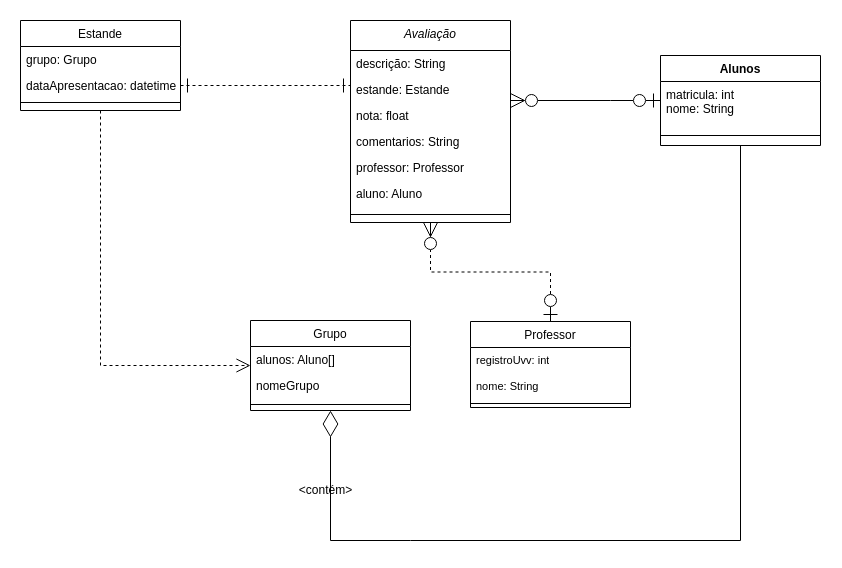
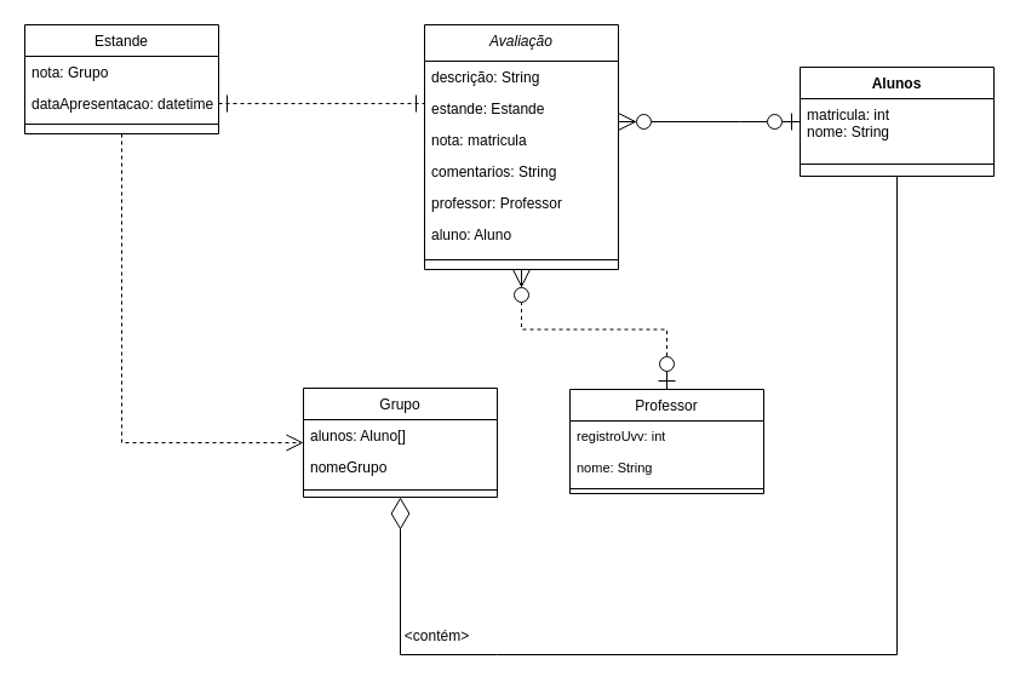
  <mxCell id="0" />
  <mxCell id="1" parent="0" />
  <mxCell id="2" value="" style="endArrow=diamondThin;endFill=0;endSize=24;html=1;rounded=0;entryX=0.5;entryY=1;entryDx=0;entryDy=0;" edge="1" parent="1" source="21" target="11"><mxGeometry width="160" relative="1" as="geometry"><mxPoint x="729.84" y="322.8" as="sourcePoint" /><mxPoint x="300" y="540" as="targetPoint" /><Array as="points"><mxPoint x="740" y="540" /><mxPoint x="410" y="540" /><mxPoint x="330" y="540" /></Array></mxGeometry></mxCell>
  <mxCell id="3" value="Avaliação" style="swimlane;fontStyle=2;align=center;verticalAlign=top;childLayout=stackLayout;horizontal=1;startSize=30;horizontalStack=0;resizeParent=1;resizeLast=0;collapsible=1;marginBottom=0;rounded=0;shadow=0;strokeWidth=1;" vertex="1" parent="1"><mxGeometry x="350" y="20" width="160" height="202" as="geometry"><mxRectangle x="230" y="140" width="160" height="26" as="alternateBounds" /></mxGeometry></mxCell>
  <mxCell id="4" value="descrição: String" style="text;strokeColor=none;fillColor=none;align=left;verticalAlign=top;spacingLeft=4;spacingRight=4;overflow=hidden;rotatable=0;points=[[0,0.5],[1,0.5]];portConstraint=eastwest;whiteSpace=wrap;html=1;" vertex="1" parent="3"><mxGeometry y="30" width="160" height="26" as="geometry" /></mxCell>
  <mxCell id="5" value="estande: Estande" style="text;strokeColor=none;fillColor=none;align=left;verticalAlign=top;spacingLeft=4;spacingRight=4;overflow=hidden;rotatable=0;points=[[0,0.5],[1,0.5]];portConstraint=eastwest;whiteSpace=wrap;html=1;" vertex="1" parent="3"><mxGeometry y="56" width="160" height="26" as="geometry" /></mxCell>
- <mxCell id="6" value="nota: float" style="text;strokeColor=none;fillColor=none;align=left;verticalAlign=top;spacingLeft=4;spacingRight=4;overflow=hidden;rotatable=0;points=[[0,0.5],[1,0.5]];portConstraint=eastwest;whiteSpace=wrap;html=1;" vertex="1" parent="3"><mxGeometry y="82" width="160" height="26" as="geometry" /></mxCell>
+ <mxCell id="6" value="nota: matricula" style="text;strokeColor=none;fillColor=none;align=left;verticalAlign=top;spacingLeft=4;spacingRight=4;overflow=hidden;rotatable=0;points=[[0,0.5],[1,0.5]];portConstraint=eastwest;whiteSpace=wrap;html=1;" vertex="1" parent="3"><mxGeometry y="82" width="160" height="26" as="geometry" /></mxCell>
  <mxCell id="7" value="comentarios: String" style="text;strokeColor=none;fillColor=none;align=left;verticalAlign=top;spacingLeft=4;spacingRight=4;overflow=hidden;rotatable=0;points=[[0,0.5],[1,0.5]];portConstraint=eastwest;whiteSpace=wrap;html=1;" vertex="1" parent="3"><mxGeometry y="108" width="160" height="26" as="geometry" /></mxCell>
  <mxCell id="8" value="professor:&amp;nbsp;Professor" style="text;strokeColor=none;fillColor=none;align=left;verticalAlign=top;spacingLeft=4;spacingRight=4;overflow=hidden;rotatable=0;points=[[0,0.5],[1,0.5]];portConstraint=eastwest;whiteSpace=wrap;html=1;" vertex="1" parent="3"><mxGeometry y="134" width="160" height="26" as="geometry" /></mxCell>
  <mxCell id="9" value="aluno: Aluno" style="text;strokeColor=none;fillColor=none;align=left;verticalAlign=top;spacingLeft=4;spacingRight=4;overflow=hidden;rotatable=0;points=[[0,0.5],[1,0.5]];portConstraint=eastwest;whiteSpace=wrap;html=1;" vertex="1" parent="3"><mxGeometry y="160" width="160" height="26" as="geometry" /></mxCell>
  <mxCell id="10" value="" style="line;html=1;strokeWidth=1;align=left;verticalAlign=middle;spacingTop=-1;spacingLeft=3;spacingRight=3;rotatable=0;labelPosition=right;points=[];portConstraint=eastwest;" vertex="1" parent="3"><mxGeometry y="186" width="160" height="16" as="geometry" /></mxCell>
  <mxCell id="11" value="Grupo" style="swimlane;fontStyle=0;align=center;verticalAlign=top;childLayout=stackLayout;horizontal=1;startSize=26;horizontalStack=0;resizeParent=1;resizeLast=0;collapsible=1;marginBottom=0;rounded=0;shadow=0;strokeWidth=1;" vertex="1" parent="1"><mxGeometry x="250" y="320" width="160" height="90" as="geometry"><mxRectangle x="130" y="380" width="160" height="26" as="alternateBounds" /></mxGeometry></mxCell>
  <mxCell id="12" value="alunos: Aluno[]" style="text;align=left;verticalAlign=top;spacingLeft=4;spacingRight=4;overflow=hidden;rotatable=0;points=[[0,0.5],[1,0.5]];portConstraint=eastwest;" vertex="1" parent="11"><mxGeometry y="26" width="160" height="26" as="geometry" /></mxCell>
  <mxCell id="13" value="nomeGrupo" style="text;align=left;verticalAlign=top;spacingLeft=4;spacingRight=4;overflow=hidden;rotatable=0;points=[[0,0.5],[1,0.5]];portConstraint=eastwest;rounded=0;shadow=0;html=0;" vertex="1" parent="11"><mxGeometry y="52" width="160" height="26" as="geometry" /></mxCell>
  <mxCell id="14" value="" style="line;html=1;strokeWidth=1;align=left;verticalAlign=middle;spacingTop=-1;spacingLeft=3;spacingRight=3;rotatable=0;labelPosition=right;points=[];portConstraint=eastwest;" vertex="1" parent="11"><mxGeometry y="78" width="160" height="12" as="geometry" /></mxCell>
  <mxCell id="15" style="edgeStyle=orthogonalEdgeStyle;rounded=0;orthogonalLoop=1;jettySize=auto;html=1;startArrow=ERzeroToOne;startFill=0;endArrow=ERzeroToMany;endFill=0;endSize=12;startSize=12;dashed=1;" edge="1" parent="1" source="27" target="3"><mxGeometry relative="1" as="geometry"><mxPoint x="540" y="310" as="sourcePoint" /></mxGeometry></mxCell>
  <mxCell id="16" value="Estande" style="swimlane;fontStyle=0;align=center;verticalAlign=top;childLayout=stackLayout;horizontal=1;startSize=26;horizontalStack=0;resizeParent=1;resizeLast=0;collapsible=1;marginBottom=0;rounded=0;shadow=0;strokeWidth=1;" vertex="1" parent="1"><mxGeometry x="20" y="20" width="160" height="90" as="geometry"><mxRectangle x="550" y="140" width="160" height="26" as="alternateBounds" /></mxGeometry></mxCell>
- <mxCell id="17" value="grupo: Grupo" style="text;align=left;verticalAlign=top;spacingLeft=4;spacingRight=4;overflow=hidden;rotatable=0;points=[[0,0.5],[1,0.5]];portConstraint=eastwest;rounded=0;shadow=0;html=0;" vertex="1" parent="16"><mxGeometry y="26" width="160" height="26" as="geometry" /></mxCell>
+ <mxCell id="17" value="nota: Grupo" style="text;align=left;verticalAlign=top;spacingLeft=4;spacingRight=4;overflow=hidden;rotatable=0;points=[[0,0.5],[1,0.5]];portConstraint=eastwest;rounded=0;shadow=0;html=0;" vertex="1" parent="16"><mxGeometry y="26" width="160" height="26" as="geometry" /></mxCell>
  <mxCell id="18" value="dataApresentacao: datetime" style="text;align=left;verticalAlign=top;spacingLeft=4;spacingRight=4;overflow=hidden;rotatable=0;points=[[0,0.5],[1,0.5]];portConstraint=eastwest;rounded=0;shadow=0;html=0;" vertex="1" parent="16"><mxGeometry y="52" width="160" height="26" as="geometry" /></mxCell>
  <mxCell id="19" value="" style="line;html=1;strokeWidth=1;align=left;verticalAlign=middle;spacingTop=-1;spacingLeft=3;spacingRight=3;rotatable=0;labelPosition=right;points=[];portConstraint=eastwest;" vertex="1" parent="16"><mxGeometry y="78" width="160" height="8" as="geometry" /></mxCell>
  <mxCell id="20" style="edgeStyle=orthogonalEdgeStyle;rounded=0;orthogonalLoop=1;jettySize=auto;html=1;startArrow=ERzeroToOne;startFill=0;endArrow=ERzeroToMany;endFill=0;endSize=12;startSize=12;" edge="1" parent="1" source="21" target="3"><mxGeometry relative="1" as="geometry"><Array as="points"><mxPoint x="610" y="100" /><mxPoint x="610" y="100" /></Array></mxGeometry></mxCell>
  <mxCell id="21" value="Alunos" style="swimlane;fontStyle=1;align=center;verticalAlign=top;childLayout=stackLayout;horizontal=1;startSize=26;horizontalStack=0;resizeParent=1;resizeParentMax=0;resizeLast=0;collapsible=1;marginBottom=0;whiteSpace=wrap;html=1;" vertex="1" parent="1"><mxGeometry x="660" y="55" width="160" height="90" as="geometry" /></mxCell>
  <mxCell id="22" value="matricula: int&lt;br&gt;nome: String" style="text;strokeColor=none;fillColor=none;align=left;verticalAlign=top;spacingLeft=4;spacingRight=4;overflow=hidden;rotatable=0;points=[[0,0.5],[1,0.5]];portConstraint=eastwest;whiteSpace=wrap;html=1;" vertex="1" parent="21"><mxGeometry y="26" width="160" height="44" as="geometry" /></mxCell>
  <mxCell id="23" value="" style="line;strokeWidth=1;fillColor=none;align=left;verticalAlign=middle;spacingTop=-1;spacingLeft=3;spacingRight=3;rotatable=0;labelPosition=right;points=[];portConstraint=eastwest;strokeColor=inherit;" vertex="1" parent="21"><mxGeometry y="70" width="160" height="20" as="geometry" /></mxCell>
- <mxCell id="24" value="&amp;lt;contém&amp;gt;" style="text;html=1;align=center;verticalAlign=middle;resizable=0;points=[];autosize=1;strokeColor=none;fillColor=none;" vertex="1" parent="1"><mxGeometry x="285" y="475" width="80" height="30" as="geometry" /></mxCell>
+ <mxCell id="24" value="&amp;lt;contém&amp;gt;" style="text;html=1;align=center;verticalAlign=middle;resizable=0;points=[];autosize=1;strokeColor=none;fillColor=none;" vertex="1" parent="1"><mxGeometry x="320" y="510" width="80" height="30" as="geometry" /></mxCell>
  <mxCell id="25" value="" style="endArrow=open;endSize=12;dashed=1;html=1;rounded=0;" edge="1" parent="1" source="16" target="11"><mxGeometry width="160" relative="1" as="geometry"><mxPoint x="90" y="240" as="sourcePoint" /><mxPoint x="250" y="420" as="targetPoint" /><Array as="points"><mxPoint x="100" y="365" /></Array><mxPoint as="offset" /></mxGeometry></mxCell>
  <mxCell id="26" style="edgeStyle=orthogonalEdgeStyle;rounded=0;orthogonalLoop=1;jettySize=auto;html=1;endArrow=ERone;endFill=0;startArrow=ERone;startFill=0;endSize=12;startSize=12;dashed=1;" edge="1" parent="1" source="18" target="3"><mxGeometry relative="1" as="geometry"><Array as="points"><mxPoint x="300" y="85" /><mxPoint x="300" y="85" /></Array></mxGeometry></mxCell>
  <mxCell id="27" value="&lt;span style=&quot;font-weight: normal;&quot;&gt;&lt;font style=&quot;font-size: 12px;&quot;&gt;Professor&lt;/font&gt;&lt;/span&gt;" style="swimlane;fontStyle=1;align=center;verticalAlign=top;childLayout=stackLayout;horizontal=1;startSize=26;horizontalStack=0;resizeParent=1;resizeParentMax=0;resizeLast=0;collapsible=1;marginBottom=0;whiteSpace=wrap;html=1;fontFamily=Helvetica;fontSize=11;fontColor=default;" vertex="1" parent="1"><mxGeometry x="470" y="321" width="160" height="86" as="geometry" /></mxCell>
  <mxCell id="28" value="registroUvv: int" style="text;strokeColor=none;fillColor=none;align=left;verticalAlign=top;spacingLeft=4;spacingRight=4;overflow=hidden;rotatable=0;points=[[0,0.5],[1,0.5]];portConstraint=eastwest;whiteSpace=wrap;html=1;fontSize=11;fontFamily=Helvetica;fontColor=default;" vertex="1" parent="27"><mxGeometry y="26" width="160" height="26" as="geometry" /></mxCell>
  <mxCell id="29" value="nome: String" style="text;strokeColor=none;fillColor=none;align=left;verticalAlign=top;spacingLeft=4;spacingRight=4;overflow=hidden;rotatable=0;points=[[0,0.5],[1,0.5]];portConstraint=eastwest;whiteSpace=wrap;html=1;fontSize=11;fontFamily=Helvetica;fontColor=default;" vertex="1" parent="27"><mxGeometry y="52" width="160" height="26" as="geometry" /></mxCell>
  <mxCell id="30" value="" style="line;strokeWidth=1;fillColor=none;align=left;verticalAlign=middle;spacingTop=-1;spacingLeft=3;spacingRight=3;rotatable=0;labelPosition=right;points=[];portConstraint=eastwest;strokeColor=inherit;fontFamily=Helvetica;fontSize=11;fontColor=default;" vertex="1" parent="27"><mxGeometry y="78" width="160" height="8" as="geometry" /></mxCell>
